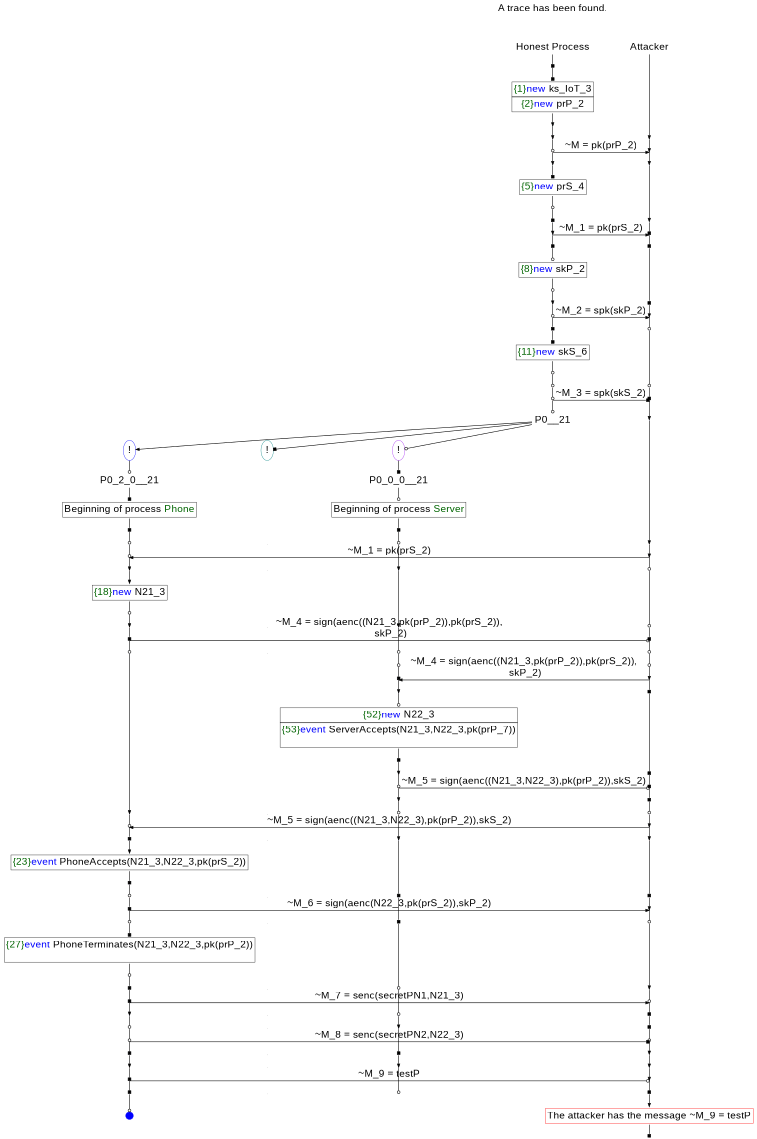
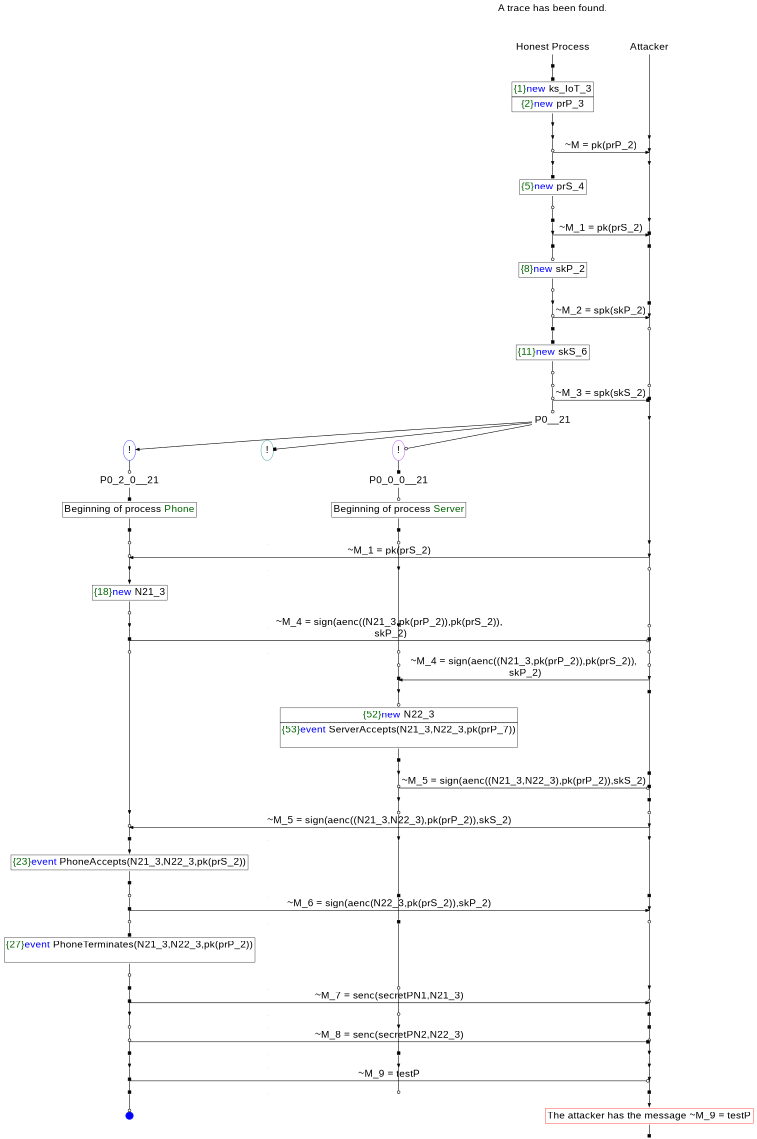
  digraph {
    fontname="Liberation Sans"
    ordering=out
    node [color=purple fontname="Liberation Sans" fontsize=30 shape=point]
    edge [arrowhead=normal fontname="Liberation Sans" fontsize=30 penwidth=1.6 weight=100]
    n1 [color=teal height=0 label="Honest Process" shape=plaintext width=0]
    n2 [color=red height=0 label=Attacker shape=plaintext width=0]
    P0__4 [height=0 width=0]
    P__1 [color=teal height=0 width=0]
    P0__5 [color=red height=0 width=0]
    P__2 [color=red height=0 width=0]
    P0__6 [color=teal height=0 width=0]
    P__3 [color=blue height=0 width=0]
    P0__9 [color=blue height=0 width=0]
    P__4 [color=teal height=0 width=0]
    P0__10 [color=blue height=0 width=0]
    P__5 [color=blue height=0 width=0]
    P0__11 [height=0 width=0]
    P__6 [color=red height=0 width=0]
    P0__14 [color=red height=0 width=0]
    P__7 [color=red height=0 width=0]
    P0_2_0__25 [color=red height=0 width=0]
    P__14 [color=blue height=0 width=0]
    P0__15 [color=teal height=0 width=0]
    P__8 [height=0 width=0]
    P0__16 [height=0 width=0]
    P__9 [color=blue height=0 width=0]
    P0__19 [color=red height=0 width=0]
    P__10 [height=0 width=0]
    P0__20 [color=red height=0 width=0]
    P__11 [color=blue height=0 width=0]
    P0__21 [color=blue fixedsize=false height=0 shape=none width=0]
    P__12 [color=blue height=0 width=0]
    n29 [color=blue height=0 label="!" shape=ellipse width=0]
    n30 [color=teal height=0 label="!" shape=ellipse width=0]
    n31 [height=0 label="!" shape=ellipse width=0]
    P0_2_0__24 [color=blue height=0 width=0]
    P0_1__22 [height=0 style=invisible width=0 color=""]
    P0_0_0__24 [height=0 width=0]
    P__13 [color=red height=0 width=0]
    P0_2_0__26 [color=red height=0 width=0]
    P0_1__23 [height=0 style=invisible width=0 color=""]
    P0_0_0__25 [color=blue height=0 width=0]
    P__15 [height=0 width=0]
    P0_2_0__29 [color=red height=0 width=0]
    P0_1__24 [height=0 style=invisible width=0 color=""]
    P0_0_0__26 [height=0 width=0]
    P__16 [color=teal height=0 width=0]
    P0_2_0__30 [color=teal height=0 width=0]
    P__17 [color=blue height=0 width=0]
    P0_2_0__31 [color=blue height=0 width=0]
    P0_1__25 [height=0 style=invisible width=0 color=""]
    P0_0_0__27 [color=teal height=0 width=0]
    P__18 [color=blue height=0 width=0]
    P0_0_0__28 [height=0 width=0]
    P__19 [height=0 width=0]
    P0_0_0__29 [height=0 width=0]
    P__20 [color=teal height=0 width=0]
    P0_0_0__30 [color=blue height=0 width=0]
    P__21 [color=teal height=0 width=0]
    P0_0_0__33 [color=red height=0 width=0]
    P__22 [height=0 width=0]
    P0_0_0__34 [color=red height=0 width=0]
    P__23 [height=0 width=0]
    P0_0_0__35 [color=red height=0 width=0]
    P__24 [height=0 width=0]
    P0_2_0__32 [height=0 width=0]
    P0_1__26 [height=0 style=invisible width=0 color=""]
    P0_0_0__36 [color=red height=0 width=0]
    P__25 [height=0 width=0]
    P0_2_0__33 [color=blue height=0 width=0]
    P__26 [color=blue height=0 width=0]
    P0_2_0__34 [color=blue height=0 width=0]
    P0_1__27 [height=0 style=invisible width=0 color=""]
    P0_0_0__37 [color=blue height=0 width=0]
    P__27 [color=red height=0 width=0]
    P0_2_0__37 [color=red height=0 width=0]
    P0_1__28 [height=0 style=invisible width=0 color=""]
    P0_0_0__38 [color=blue height=0 width=0]
    P__28 [height=0 width=0]
    P0_2_0__43 [color=blue height=0 width=0]
    P__32 [color=blue height=0 width=0]
    P0_2_0__38 [height=0 width=0]
    P__29 [color=teal height=0 width=0]
    P0_2_0__39 [color=red height=0 width=0]
    P0_1__29 [height=0 style=invisible width=0 color=""]
    P0_0_0__39 [color=teal height=0 width=0]
    P__30 [color=red height=0 width=0]
    P0_2_0__42 [height=0 width=0]
    P0_1__30 [height=0 style=invisible width=0 color=""]
    P0_0_0__40 [height=0 width=0]
    P__31 [color=teal height=0 width=0]
    P0_2_0__44 [color=blue height=0 width=0]
    P0_1__31 [height=0 style=invisible width=0 color=""]
    P0_0_0__41 [color=blue height=0 width=0]
    P__33 [height=0 width=0]
    P0_2_0__45 [color=teal height=0 width=0]
    P0_1__32 [height=0 style=invisible width=0 color=""]
    P0_0_0__42 [height=0 width=0]
    P__34 [color=teal height=0 width=0]
    P0_2_0__46 [color=teal height=0 width=0]
    P__35 [height=0 width=0]
    P0_2_0__47 [height=0 width=0]
    P0_1__33 [height=0 style=invisible width=0 color=""]
    P0_0_0__43 [height=0 width=0]
    P__36 [color=red height=0 width=0]
    P0_2_0__48 [color=red height=0 width=0]
    P0_1__34 [height=0 style=invisible width=0 color=""]
    P0_0_0__44 [height=0 width=0]
    P__37 [color=blue height=0 width=0]
    P0_2_0__49 [height=0 width=0]
    P__38 [color=blue height=0 width=0]
    P0_2_0__50 [height=0 width=0]
    P0_1__35 [height=0 style=invisible width=0 color=""]
    P0_0_0__45 [color=teal height=0 width=0]
    P__39 [height=0 width=0]
    P0__1 [height=0 width=0]
    n113 [height=0 label=<<TABLE BORDER="0" CELLBORDER="1" CELLSPACING="0" CELLPADDING="4"> <TR><TD><FONT COLOR="darkgreen">{5}</FONT><FONT COLOR="blue">new </FONT>prS_4</TD></TR></TABLE>> shape=plaintext width=0 color=""]
    n114 [height=0 label=<<TABLE BORDER="0" CELLBORDER="1" CELLSPACING="0" CELLPADDING="4"> <TR><TD><FONT COLOR="darkgreen">{8}</FONT><FONT COLOR="blue">new </FONT>skP_2</TD></TR></TABLE>> shape=plaintext width=0 color=""]
    n115 [height=0 label=<<TABLE BORDER="0" CELLBORDER="1" CELLSPACING="0" CELLPADDING="4"> <TR><TD><FONT COLOR="darkgreen">{11}</FONT><FONT COLOR="blue">new </FONT>skS_6</TD></TR></TABLE>> shape=plaintext width=0 color=""]
    P0_2_0__21 [color=teal fixedsize=false height=0 shape=none width=0]
    P0_0_0__21 [color=red fixedsize=false height=0 shape=none width=0]
    n118 [height=0 label=<<TABLE BORDER="0" CELLBORDER="1" CELLSPACING="0" CELLPADDING="4"> <TR><TD><FONT COLOR="darkgreen">{18}</FONT><FONT COLOR="blue">new </FONT>N21_3</TD></TR></TABLE>> shape=plaintext width=0 color=""]
    n119 [height=0 label=<<TABLE BORDER="0" CELLBORDER="1" CELLSPACING="0" CELLPADDING="4"> <TR><TD><FONT COLOR="darkgreen">{52}</FONT><FONT COLOR="blue">new </FONT>N22_3</TD></TR><TR><TD><FONT COLOR="darkgreen">{53}</FONT><FONT COLOR="blue">event</FONT> ServerAccepts(N21_3,N22_3,pk(prP_7))<br/> </TD></TR></TABLE>> shape=plaintext width=0 color=""]
    n120 [height=0 label=<<TABLE BORDER="0" CELLBORDER="1" CELLSPACING="0" CELLPADDING="4"> <TR><TD><FONT COLOR="darkgreen">{23}</FONT><FONT COLOR="blue">event</FONT> PhoneAccepts(N21_3,N22_3,pk(prS_2))</TD></TR></TABLE>> shape=plaintext width=0 color=""]
    n121 [height=0 label=<<TABLE BORDER="0" CELLBORDER="1" CELLSPACING="0" CELLPADDING="4"> <TR><TD><FONT COLOR="darkgreen">{27}</FONT><FONT COLOR="blue">event</FONT> PhoneTerminates(N21_3,N22_3,pk(prP_2))<br/> </TD></TR></TABLE>> shape=plaintext width=0 color=""]
    P0_2_0__51 [color=blue height=0.3 width=0.3]
    n123 [color=red height=0 label=<<TABLE BORDER="0" CELLBORDER="1" CELLSPACING="0" CELLPADDING="4"> <TR><TD>The attacker has the message ~M_9 = testP</TD></TR></TABLE>> shape=plaintext width=0]
    n124 [height=0 label=<A trace has been found.<br/> > shape=plaintext width=0 color=""]
-   n125 [height=0 label=<<TABLE BORDER="0" CELLBORDER="1" CELLSPACING="0" CELLPADDING="4"> <TR><TD><FONT COLOR="darkgreen">{1}</FONT><FONT COLOR="blue">new </FONT>ks_IoT_3</TD></TR><TR><TD><FONT COLOR="darkgreen">{2}</FONT><FONT COLOR="blue">new </FONT>prP_2</TD></TR></TABLE>> shape=plaintext width=0 color=""]
+   n125 [height=0 label=<<TABLE BORDER="0" CELLBORDER="1" CELLSPACING="0" CELLPADDING="4"> <TR><TD><FONT COLOR="darkgreen">{1}</FONT><FONT COLOR="blue">new </FONT>ks_IoT_3</TD></TR><TR><TD><FONT COLOR="darkgreen">{2}</FONT><FONT COLOR="blue">new </FONT>prP_3</TD></TR></TABLE>> shape=plaintext width=0 color=""]
    P0__3 [color=teal height=0 width=0]
    P0__8 [height=0 width=0]
    P0__13 [height=0 width=0]
    P0__18 [height=0 width=0]
    n130 [height=0 label=<<TABLE BORDER="0" CELLBORDER="1" CELLSPACING="0" CELLPADDING="4"> <TR><TD>Beginning of process <FONT COLOR="darkgreen">Phone</FONT></TD></TR></TABLE>> shape=plaintext width=0 color=""]
    n131 [height=0 label=<<TABLE BORDER="0" CELLBORDER="1" CELLSPACING="0" CELLPADDING="4"> <TR><TD>Beginning of process <FONT COLOR="darkgreen">Server</FONT></TD></TR></TABLE>> shape=plaintext width=0 color=""]
    P0_0_0__23 [color=teal height=0 width=0]
    P0_2_0__23 [height=0 width=0]
    P0_2_0__28 [height=0 width=0]
    P0_0_0__32 [color=blue height=0 width=0]
    P0_2_0__36 [height=0 width=0]
    P0_2_0__41 [color=blue height=0 width=0]
    P__41 [color=red height=0 width=0]
    subgraph sub_1 {
      rank=same
      n1
      n2
    }
    subgraph sub_2 {
      rank=same
      P0__4
      P__1
    }
    subgraph sub_3 {
      rank=same
      P0__5
      P__2
    }
    subgraph sub_4 {
      rank=same
      n29
      n30
      n31
    }
    subgraph sub_5 {
      rank=same
      P0__6
      P__3
    }
    subgraph sub_6 {
      rank=same
      P0_2_0__30
      P__17
    }
    subgraph sub_7 {
      rank=same
      P0__9
      P__4
    }
    subgraph sub_8 {
      rank=same
      P0__10
      P__5
    }
    subgraph sub_9 {
      rank=same
      P0__11
      P__6
    }
    subgraph sub_10 {
      rank=same
      P0__14
      P__7
    }
    subgraph sub_11 {
      rank=same
      P0_2_0__29
      P0_1__24
      P0_0_0__26
      P__16
    }
    subgraph sub_12 {
      rank=same
      P0_2_0__25
      P__14
    }
    subgraph sub_13 {
      rank=same
      P0__15
      P__8
    }
    subgraph sub_14 {
      rank=same
      P0__16
      P__9
    }
    subgraph sub_15 {
      rank=same
      P0__19
      P__10
    }
    subgraph sub_16 {
      rank=same
      P0__20
      P__11
    }
    subgraph sub_17 {
      rank=same
      P0_2_0__26
      P0_1__23
      P0_0_0__25
      P__15
    }
    subgraph sub_18 {
      rank=same
      P0__21
      P__12
    }
    subgraph sub_19 {
      rank=same
      P0_2_0__24
      P0_1__22
      P0_0_0__24
      P__13
    }
    subgraph sub_20 {
      rank=same
      P0_2_0__31
      P0_1__25
      P0_0_0__27
      P__18
    }
    subgraph sub_21 {
      rank=same
      P0_0_0__28
      P__19
    }
    subgraph sub_22 {
      rank=same
      P0_0_0__29
      P__20
    }
    subgraph sub_23 {
      rank=same
      P0_0_0__30
      P__21
    }
    subgraph sub_24 {
      rank=same
      P0_0_0__33
      P__22
    }
    subgraph sub_25 {
      rank=same
      P0_0_0__34
      P__23
    }
    subgraph sub_26 {
      rank=same
      P0_0_0__35
      P__24
    }
    subgraph sub_27 {
      rank=same
      P0_2_0__32
      P0_1__26
      P0_0_0__36
      P__25
    }
    subgraph sub_28 {
      rank=same
      P0_2_0__33
      P__26
    }
    subgraph sub_29 {
      rank=same
      P0_2_0__34
      P0_1__27
      P0_0_0__37
      P__27
    }
    subgraph sub_30 {
      rank=same
      P0_2_0__37
      P0_1__28
      P0_0_0__38
      P__28
    }
    subgraph sub_31 {
      rank=same
      P0_2_0__43
      P__32
    }
    subgraph sub_32 {
      rank=same
      P0_2_0__38
      P__29
    }
    subgraph sub_33 {
      rank=same
      P0_2_0__39
      P0_1__29
      P0_0_0__39
      P__30
    }
    subgraph sub_34 {
      rank=same
      P0_2_0__42
      P0_1__30
      P0_0_0__40
      P__31
    }
    subgraph sub_35 {
      rank=same
      P0_2_0__44
      P0_1__31
      P0_0_0__41
      P__33
    }
    subgraph sub_36 {
      rank=same
      P0_2_0__45
      P0_1__32
      P0_0_0__42
      P__34
    }
    subgraph sub_37 {
      rank=same
      P0_2_0__46
      P__35
    }
    subgraph sub_38 {
      rank=same
      P0_2_0__47
      P0_1__33
      P0_0_0__43
      P__36
    }
    subgraph sub_39 {
      rank=same
      P0_2_0__48
      P0_1__34
      P0_0_0__44
      P__37
    }
    subgraph sub_40 {
      rank=same
      P0_2_0__49
      P__38
    }
    subgraph sub_41 {
      rank=same
      P0_2_0__50
      P0_1__35
      P0_0_0__45
      P__39
    }
    n1 -> P0__1 [arrowhead=box]
    n2 -> P__1
    P0__4 -> P0__5 [arrowhead=odot]
    P__1 -> P__2
    P0__5 -> P__2 [label=<~M = pk(prP_2)> weight=""]
    P0__5 -> P0__6
    P__2 -> P__3
    P0__6 -> n113 [arrowhead=box]
    P__3 -> P__4
    P0__9 -> P0__10
    P__4 -> P__5 [arrowhead=box]
    P0__10 -> P__5 [label=<~M_1 = pk(prS_2)> weight=""]
    P0__10 -> P0__11 [arrowhead=box]
    P__5 -> P__6 [arrowhead=box]
    P0__11 -> n114 [arrowhead=odot]
    P__6 -> P__7 [arrowhead=box]
    P0__14 -> P0__15 [arrowhead=odot]
    P__7 -> P__8
    P0_2_0__25 -> P__14 [dir=back label=<~M_1 = pk(prS_2)> weight=""]
    P0_2_0__25 -> P0_2_0__26
    P__14 -> P__15 [arrowhead=odot]
    P0__15 -> P__8 [label=<~M_2 = spk(skP_2)> weight=""]
    P0__15 -> P0__16 [arrowhead=box]
    P__8 -> P__9 [arrowhead=odot]
    P0__16 -> n115 [arrowhead=box]
    P__9 -> P__10 [arrowhead=odot]
    P0__19 -> P0__20 [arrowhead=odot]
    P__10 -> P__11 [arrowhead=box]
    P0__20 -> P__11 [arrowhead=box label=<~M_3 = spk(skS_2)> weight=""]
    P0__20 -> P0__21 [arrowhead=odot]
    P__11 -> P__12
    P0__21 -> n29 [weight=""]
    P0__21 -> n30 [arrowhead=box weight=""]
    P0__21 -> n31 [arrowhead=odot weight=""]
    P__12 -> P__13
    n29 -> P0_2_0__21 [arrowhead=odot]
    n30 -> P0_1__22 [arrowhead=none style=invisible]
    n31 -> P0_0_0__21 [arrowhead=box]
    P0_2_0__24 -> P0_2_0__25 [arrowhead=odot]
    P0_1__22 -> P0_1__23 [arrowhead=none style=invisible]
    P0_0_0__24 -> P0_0_0__25
    P__13 -> P__14
    P0_2_0__26 -> n118
    P0_1__23 -> P0_1__24 [arrowhead=none style=invisible]
    P0_0_0__25 -> P0_0_0__26
    P__15 -> P__16 [arrowhead=odot]
    P0_2_0__29 -> P0_2_0__30 [arrowhead=box]
    P0_1__24 -> P0_1__25 [arrowhead=none style=invisible]
    P0_0_0__26 -> P0_0_0__27 [arrowhead=odot]
    P__16 -> P__17 [arrowhead=box]
    P0_2_0__30 -> P__17 [arrowhead=odot label=<~M_4 = sign(aenc((N21_3,pk(prP_2)),pk(prS_2)),<br/> skP_2)> weight=""]
    P0_2_0__30 -> P0_2_0__31 [arrowhead=odot]
    P__17 -> P__18 [arrowhead=odot]
    P0_2_0__31 -> P0_2_0__32
    P0_1__25 -> P0_1__26 [arrowhead=none style=invisible]
    P0_0_0__27 -> P0_0_0__28 [arrowhead=odot]
    P__18 -> P__19 [arrowhead=odot]
    P0_0_0__28 -> P0_0_0__29 [arrowhead=box]
    P__19 -> P__20
    P0_0_0__29 -> P__20 [dir=back label=<~M_4 = sign(aenc((N21_3,pk(prP_2)),pk(prS_2)),<br/> skP_2)> weight=""]
    P0_0_0__29 -> P0_0_0__30
    P__20 -> P__21 [arrowhead=box]
    P0_0_0__30 -> n119 [arrowhead=odot]
    P__21 -> P__22 [arrowhead=box]
    P0_0_0__33 -> P0_0_0__34 [arrowhead=odot]
    P__22 -> P__23 [arrowhead=box]
    P0_0_0__34 -> P__23 [arrowhead=odot label=<~M_5 = sign(aenc((N21_3,N22_3),pk(prP_2)),skS_2)> weight=""]
    P0_0_0__34 -> P0_0_0__35
    P__23 -> P__24 [arrowhead=box]
    P0_0_0__35 -> P0_0_0__36 [arrowhead=odot]
    P__24 -> P__25 [arrowhead=odot]
    P0_2_0__32 -> P0_2_0__33 [arrowhead=odot]
    P0_1__26 -> P0_1__27 [arrowhead=none style=invisible]
    P0_0_0__36 -> P0_0_0__37
    P__25 -> P__26
    P0_2_0__33 -> P__26 [dir=back label=<~M_5 = sign(aenc((N21_3,N22_3),pk(prP_2)),skS_2)> weight=""]
    P0_2_0__33 -> P0_2_0__34 [arrowhead=box]
    P__26 -> P__27
    P0_2_0__34 -> n120
    P0_1__27 -> P0_1__28 [arrowhead=none style=invisible]
    P0_0_0__37 -> P0_0_0__38 [arrowhead=box]
    P__27 -> P__28 [arrowhead=box]
    P0_2_0__37 -> P0_2_0__38 [arrowhead=box]
    P0_1__28 -> P0_1__29 [arrowhead=none style=invisible]
    P0_0_0__38 -> P0_0_0__39 [arrowhead=box]
    P__28 -> P__29
    P0_2_0__43 -> P__32 [label=<~M_7 = senc(secretPN1,N21_3)> weight=""]
    P0_2_0__43 -> P0_2_0__44
    P__32 -> P__33 [arrowhead=box]
    P0_2_0__38 -> P__29 [label=<~M_6 = sign(aenc(N22_3,pk(prS_2)),skP_2)> weight=""]
    P0_2_0__38 -> P0_2_0__39 [arrowhead=odot]
    P__29 -> P__30 [arrowhead=odot]
    P0_2_0__39 -> n121 [arrowhead=box]
    P0_1__29 -> P0_1__30 [arrowhead=none style=invisible]
    P0_0_0__39 -> P0_0_0__40 [arrowhead=odot]
    P__30 -> P__31
    P0_2_0__42 -> P0_2_0__43 [arrowhead=box]
    P0_1__30 -> P0_1__31 [arrowhead=none style=invisible]
    P0_0_0__40 -> P0_0_0__41 [arrowhead=odot]
    P__31 -> P__32 [arrowhead=odot]
    P0_2_0__44 -> P0_2_0__45 [arrowhead=odot]
    P0_1__31 -> P0_1__32 [arrowhead=none style=invisible]
    P0_0_0__41 -> P0_0_0__42
    P__33 -> P__34 [arrowhead=box]
    P0_2_0__45 -> P0_2_0__46 [arrowhead=odot]
    P0_1__32 -> P0_1__33 [arrowhead=none style=invisible]
    P0_0_0__42 -> P0_0_0__43 [arrowhead=box]
    P__34 -> P__35 [arrowhead=odot]
    P0_2_0__46 -> P__35 [arrowhead=box label=<~M_8 = senc(secretPN2,N22_3)> weight=""]
    P0_2_0__46 -> P0_2_0__47 [arrowhead=box]
    P__35 -> P__36
    P0_2_0__47 -> P0_2_0__48
    P0_1__33 -> P0_1__34 [arrowhead=none style=invisible]
    P0_0_0__43 -> P0_0_0__44
    P__36 -> P__37
    P0_2_0__48 -> P0_2_0__49 [arrowhead=box]
    P0_1__34 -> P0_1__35 [arrowhead=none style=invisible]
    P0_0_0__44 -> P0_0_0__45 [arrowhead=odot]
    P__37 -> P__38
    P0_2_0__49 -> P__38 [arrowhead=odot label=<~M_9 = testP> weight=""]
    P0_2_0__49 -> P0_2_0__50 [arrowhead=box]
    P__38 -> P__39 [arrowhead=box]
    P0_2_0__50 -> P0_2_0__51 [arrowhead=odot]
    P__39 -> n123
    P0__1 -> n125 [arrowhead=box]
    n113 -> P0__8 [arrowhead=odot]
    n114 -> P0__13 [arrowhead=odot]
    n115 -> P0__18 [arrowhead=odot]
    P0_2_0__21 -> n130 [arrowhead=box]
    P0_0_0__21 -> n131 [arrowhead=odot]
    n118 -> P0_2_0__28 [arrowhead=odot]
    n119 -> P0_0_0__32 [arrowhead=box]
    n120 -> P0_2_0__36 [arrowhead=box]
    n121 -> P0_2_0__41 [arrowhead=odot]
    n123 -> P__41 [arrowhead=box]
    n124 -> n1 [arrowhead=none style=invisible]
    n125 -> P0__3
    P0__3 -> P0__4
    P0__8 -> P0__9 [arrowhead=box]
    P0__13 -> P0__14
    P0__18 -> P0__19 [arrowhead=odot]
    n130 -> P0_2_0__23 [arrowhead=box]
    n131 -> P0_0_0__23 [arrowhead=box]
    P0_0_0__23 -> P0_0_0__24 [arrowhead=odot]
    P0_2_0__23 -> P0_2_0__24 [arrowhead=odot]
    P0_2_0__28 -> P0_2_0__29
    P0_0_0__32 -> P0_0_0__33
    P0_2_0__36 -> P0_2_0__37 [arrowhead=odot]
    P0_2_0__41 -> P0_2_0__42 [arrowhead=box]
  }
